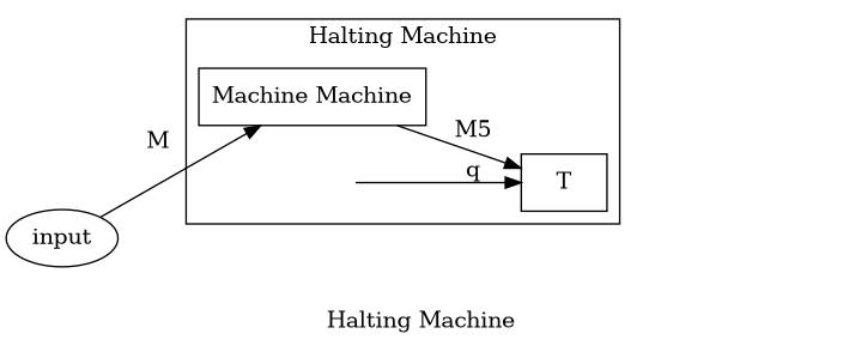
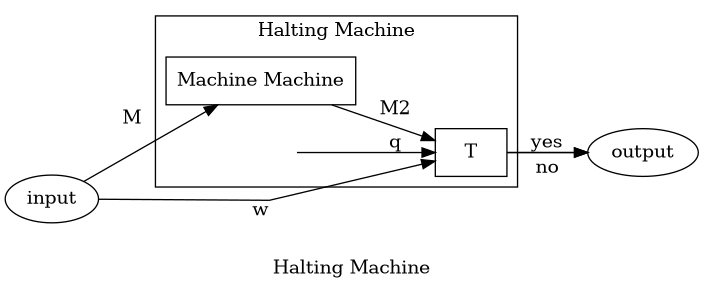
  digraph {
    label="Halting Machine"
    rankdir=LR
    splines=false
    n1 [label="Machine Machine" shape=box]
    T [shape=box]
    q [shape=none style=invisible]
+   output
    input
    subgraph cluster_1 {
      n1
      T
      q
    }
-   n1 -> T [label=M5]
+   n1 -> T [label=M2]
+   T -> output [label=yes]
+   T -> output [label=no]
    q -> T [label=q]
    input -> n1 [label=M]
+   input -> T [label=w splines=ortho]
  }
